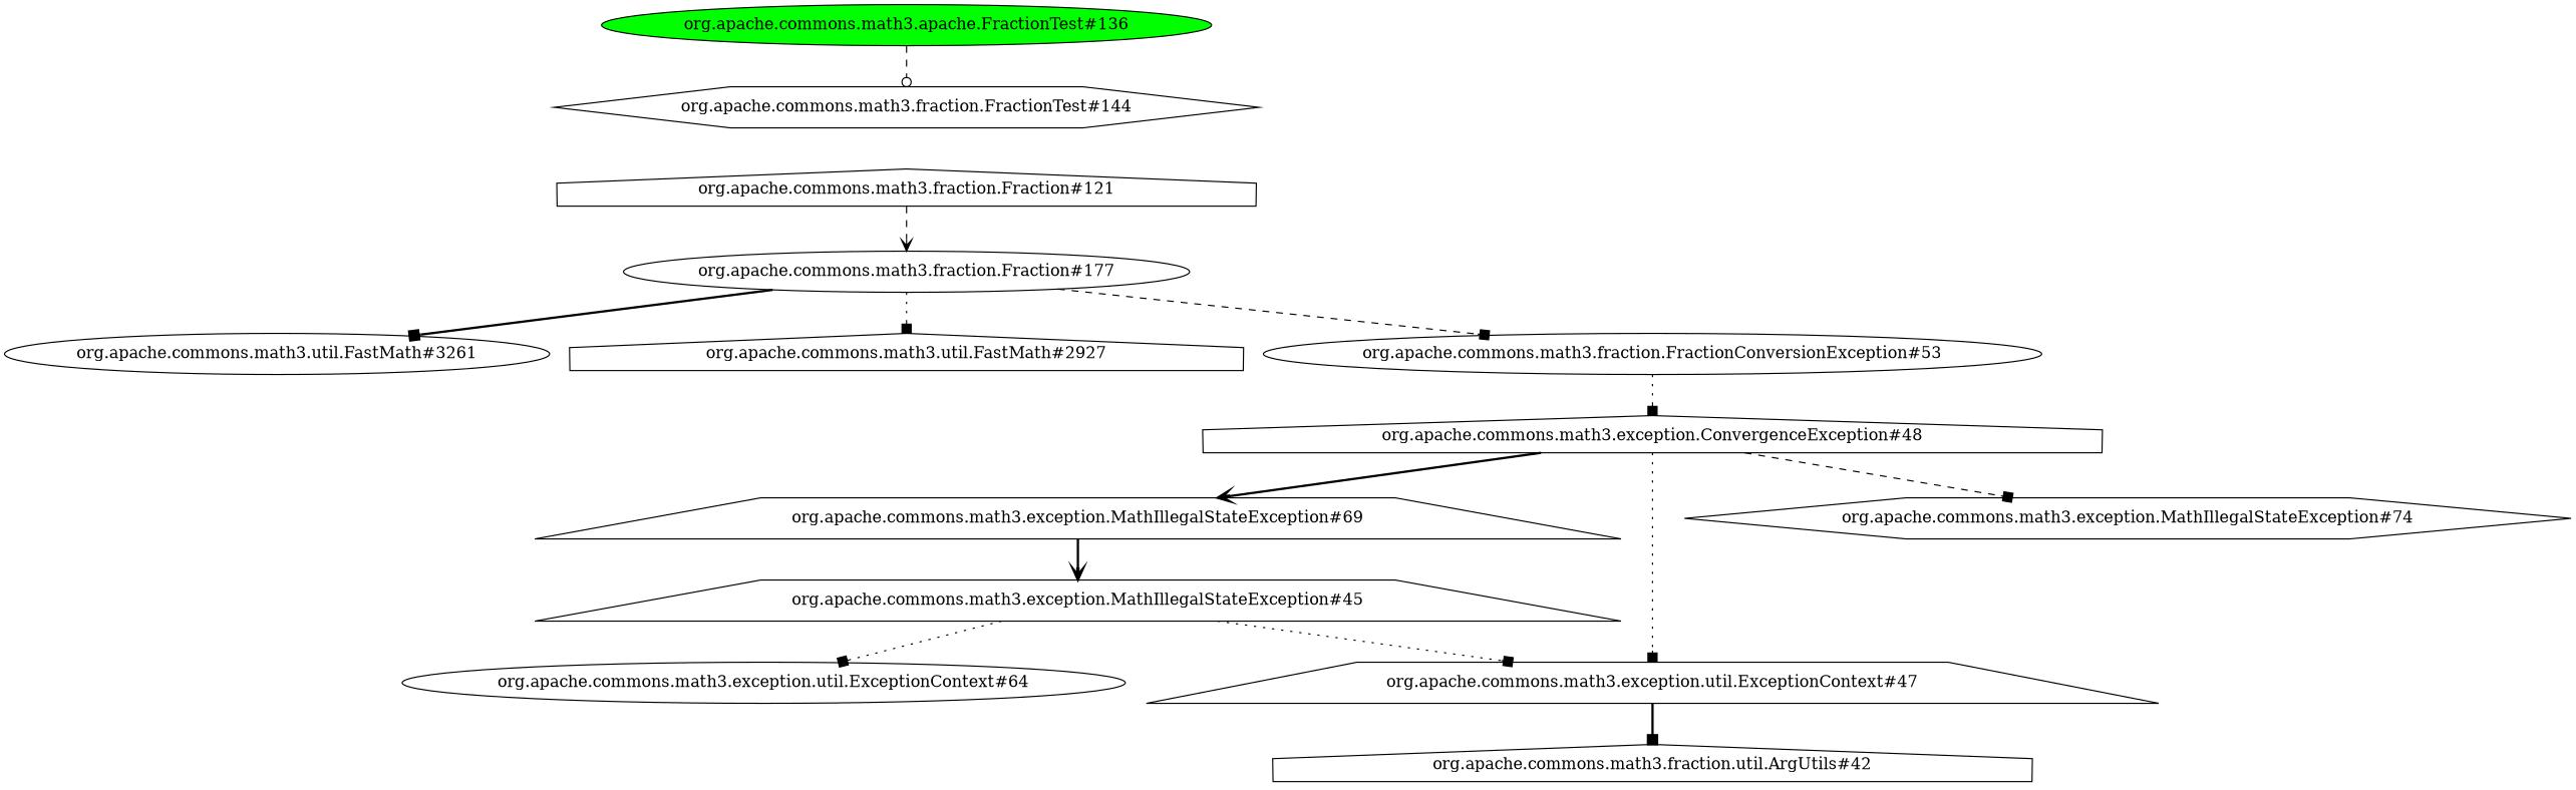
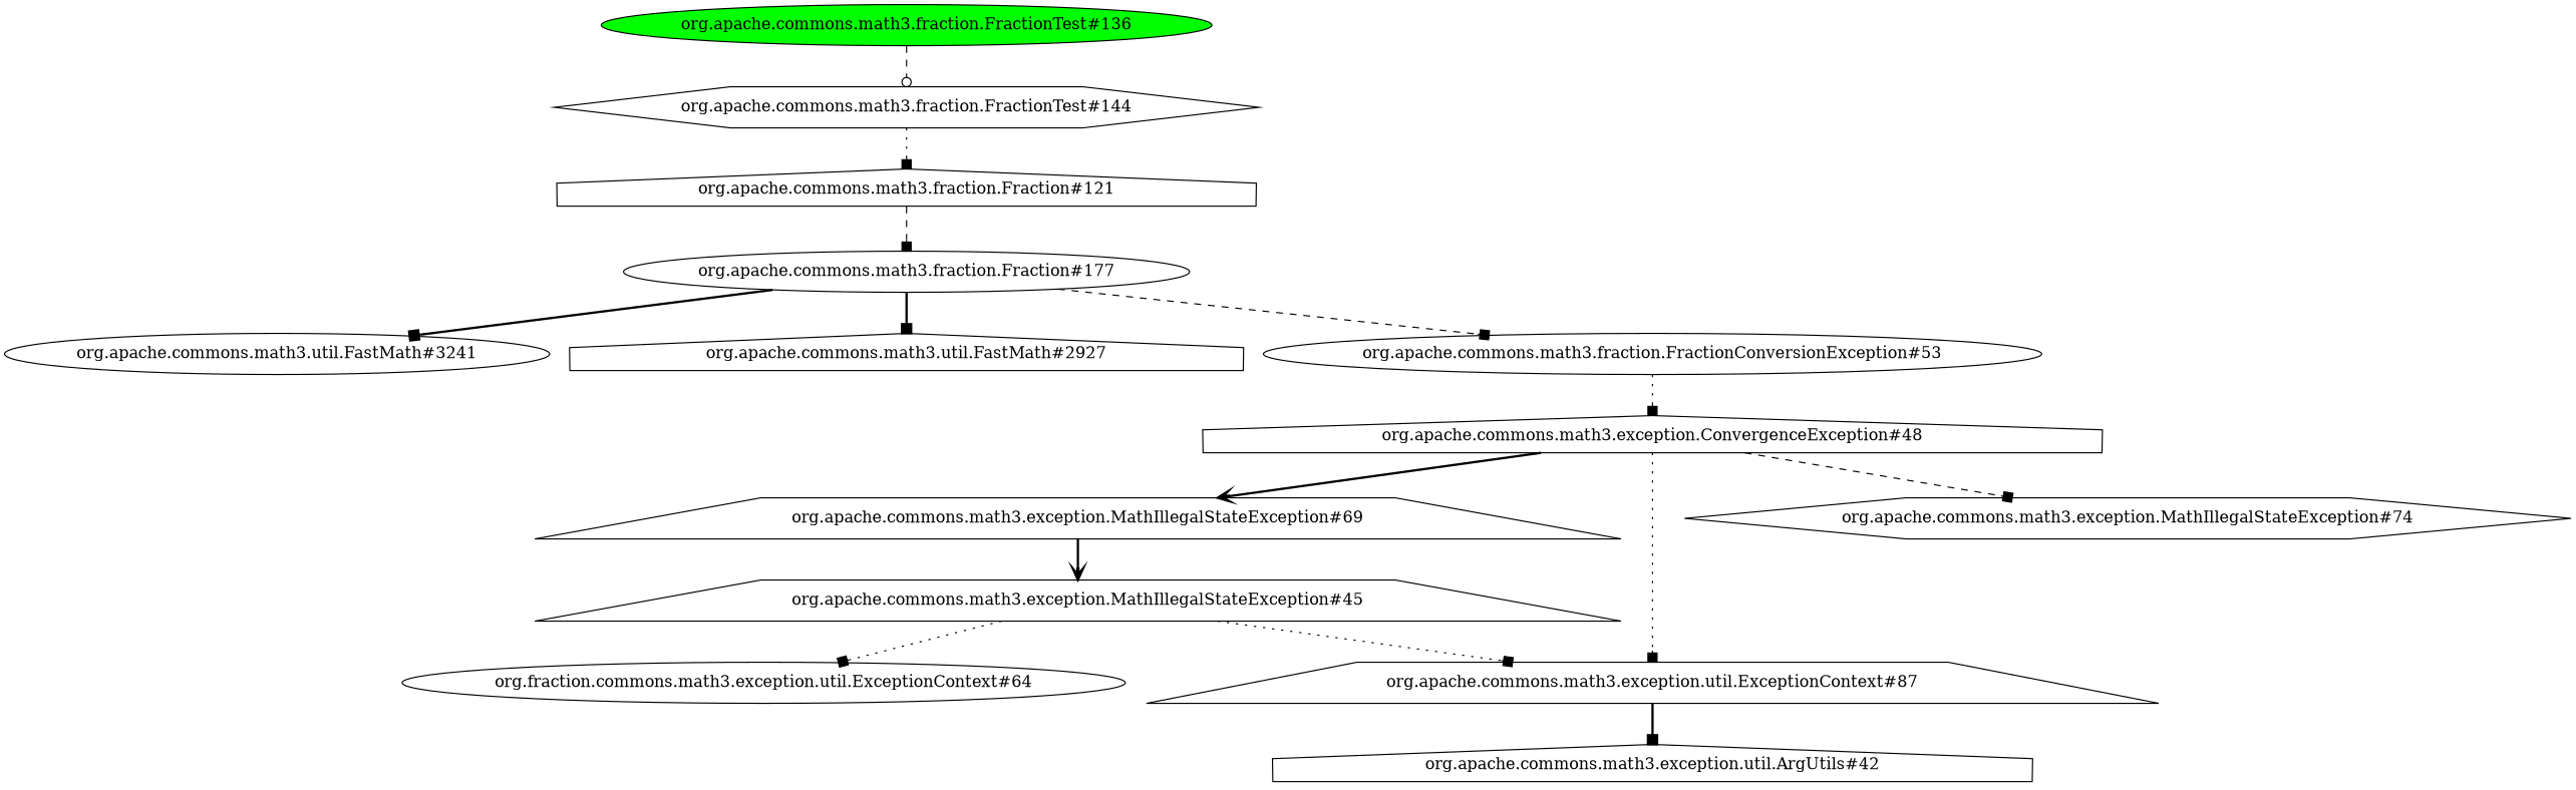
  digraph {
    node [shape=ellipse]
    edge [arrowhead=box style=dotted]
-   "org.apache.commons.math3.fraction.FractionTest#136" [fillcolor=green style=filled label="org.apache.commons.math3.apache.FractionTest#136"]
+   "org.apache.commons.math3.fraction.FractionTest#136" [fillcolor=green style=filled]
    "org.apache.commons.math3.fraction.FractionTest#144" [shape=hexagon]
    "org.apache.commons.math3.fraction.Fraction#121" [shape=house]
    "org.apache.commons.math3.fraction.Fraction#177"
-   "org.apache.commons.math3.util.FastMath#3241" [label="org.apache.commons.math3.util.FastMath#3261"]
+   "org.apache.commons.math3.util.FastMath#3241"
    "org.apache.commons.math3.util.FastMath#2927" [shape=house]
    "org.apache.commons.math3.fraction.FractionConversionException#53"
    "org.apache.commons.math3.exception.ConvergenceException#48" [shape=house]
    "org.apache.commons.math3.exception.MathIllegalStateException#69" [shape=trapezium]
-   "org.apache.commons.math3.exception.util.ExceptionContext#87" [shape=trapezium label="org.apache.commons.math3.exception.util.ExceptionContext#47"]
+   "org.apache.commons.math3.exception.util.ExceptionContext#87" [shape=trapezium]
    "org.apache.commons.math3.exception.MathIllegalStateException#74" [shape=hexagon]
    "org.apache.commons.math3.exception.MathIllegalStateException#45" [shape=trapezium]
-   "org.apache.commons.math3.exception.util.ArgUtils#42" [shape=house label="org.apache.commons.math3.fraction.util.ArgUtils#42"]
-   "org.apache.commons.math3.exception.util.ExceptionContext#64"
+   "org.apache.commons.math3.exception.util.ArgUtils#42" [shape=house]
+   "org.apache.commons.math3.exception.util.ExceptionContext#64" [label="org.fraction.commons.math3.exception.util.ExceptionContext#64"]
    "org.apache.commons.math3.fraction.FractionTest#136" -> "org.apache.commons.math3.fraction.FractionTest#144" [arrowhead=odot style=dashed]
-   "org.apache.commons.math3.fraction.Fraction#121" -> "org.apache.commons.math3.fraction.Fraction#177" [arrowhead=vee style=dashed]
+   "org.apache.commons.math3.fraction.FractionTest#144" -> "org.apache.commons.math3.fraction.Fraction#121"
+   "org.apache.commons.math3.fraction.Fraction#121" -> "org.apache.commons.math3.fraction.Fraction#177" [style=dashed]
    "org.apache.commons.math3.fraction.Fraction#177" -> "org.apache.commons.math3.util.FastMath#3241" [style=bold]
-   "org.apache.commons.math3.fraction.Fraction#177" -> "org.apache.commons.math3.util.FastMath#2927"
+   "org.apache.commons.math3.fraction.Fraction#177" -> "org.apache.commons.math3.util.FastMath#2927" [style=bold]
    "org.apache.commons.math3.fraction.Fraction#177" -> "org.apache.commons.math3.fraction.FractionConversionException#53" [style=dashed]
    "org.apache.commons.math3.fraction.FractionConversionException#53" -> "org.apache.commons.math3.exception.ConvergenceException#48"
    "org.apache.commons.math3.exception.ConvergenceException#48" -> "org.apache.commons.math3.exception.MathIllegalStateException#69" [arrowhead=vee style=bold]
    "org.apache.commons.math3.exception.ConvergenceException#48" -> "org.apache.commons.math3.exception.util.ExceptionContext#87"
    "org.apache.commons.math3.exception.ConvergenceException#48" -> "org.apache.commons.math3.exception.MathIllegalStateException#74" [style=dashed]
    "org.apache.commons.math3.exception.MathIllegalStateException#69" -> "org.apache.commons.math3.exception.MathIllegalStateException#45" [arrowhead=vee style=bold]
    "org.apache.commons.math3.exception.util.ExceptionContext#87" -> "org.apache.commons.math3.exception.util.ArgUtils#42" [style=bold]
    "org.apache.commons.math3.exception.MathIllegalStateException#45" -> "org.apache.commons.math3.exception.util.ExceptionContext#87"
    "org.apache.commons.math3.exception.MathIllegalStateException#45" -> "org.apache.commons.math3.exception.util.ExceptionContext#64"
  }
